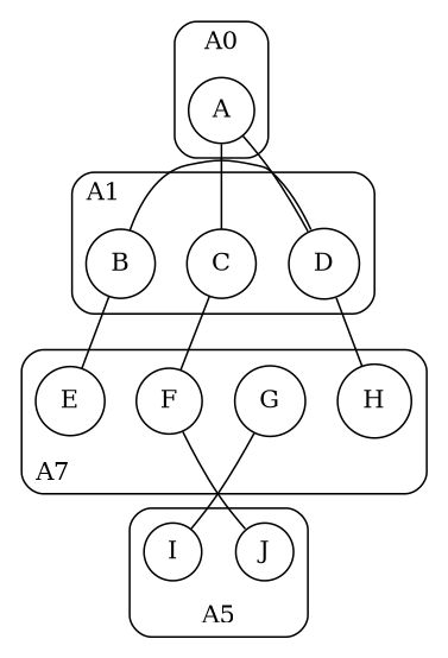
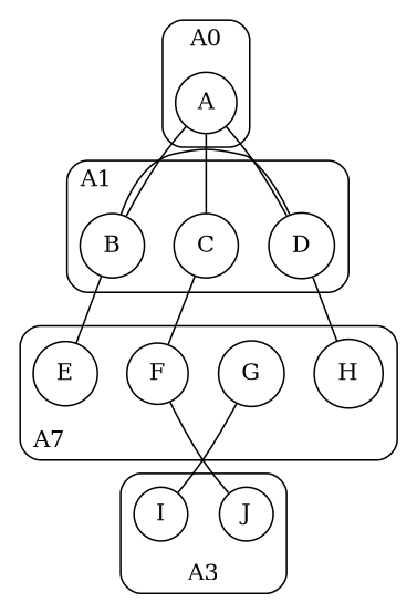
  graph {
    node [shape=circle]
    edge [style=invis]
    B [width=0.3]
    C [width=0.3]
    D [width=0.3]
    A [width=0.3]
    E [width=0.3]
    F [width=0.3]
    G [width=0.3]
    H [width=0.3]
    I [width=0.3]
    J [width=0.3]
    subgraph cluster_1 {
      label=A1
      labeljust=l
      style=rounded
      subgraph sub_2 {
        label=A1
        labeljust=l
        rank=same
        style=rounded
        B
        C
        D
      }
    }
    subgraph cluster_3 {
      label=A0
      style=rounded
      A
    }
    subgraph cluster_4 {
      label=A7
      labeljust=l
      labelloc=b
      style=rounded
      subgraph sub_5 {
        label=A2
        labeljust=l
        labelloc=b
        rank=same
        style=rounded
        E
        F
        G
        H
      }
    }
    subgraph cluster_6 {
-     label=A5
+     label=A3
      labelloc=b
      style=rounded
      I
      J
    }
    B -- C
    B -- D [constraint=false style=""]
    B -- E
    B -- E [constraint=false style=""]
    B -- E
    C -- D
    C -- E [weight=126]
    C -- E
    C -- F
    C -- F [constraint=false style=""]
    C -- F [weight=0]
    D -- H [weight=65]
    D -- H [constraint=false style=""]
    D -- H [weight=65]
+   A -- B [constraint=false style=""]
    A -- C
    A -- C [constraint=false style=""]
    A -- C [weight=2]
    A -- D
    A -- D [constraint=false style=""]
    A -- D
    E -- F
    F -- G
    F -- I
    F -- I
    F -- J [constraint=false style=""]
    G -- H
    G -- I [constraint=false style=""]
    G -- J
    G -- J
  }
